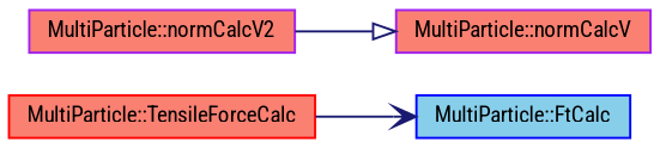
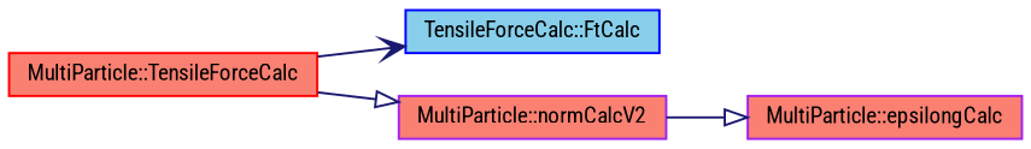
  digraph {
    fontname="Roboto Condensed"
    rankdir=LR
    node [color=purple fillcolor=salmon fontname="Roboto Condensed" fontsize=10 shape=record style=filled]
    edge [arrowhead=onormal color=midnightblue fontname="Roboto Condensed" fontsize=10 labelfontname=Helvetica labelfontsize=10 style=solid]
    n1 [color=red fontcolor=black height=0.2 label="MultiParticle::TensileForceCalc" width=0.4]
-   n2 [color=blue fillcolor=skyblue height=0.2 label="MultiParticle::FtCalc" width=0.4]
+   n2 [color=blue fillcolor=skyblue height=0.2 label="TensileForceCalc::FtCalc" width=0.4]
    n3 [height=0.2 label="MultiParticle::normCalcV2" width=0.4]
-   n4 [height=0.2 label="MultiParticle::normCalcV" width=0.4]
+   n4 [height=0.2 label="MultiParticle::epsilongCalc" width=0.4]
    n1 -> n2 [arrowhead=vee]
+   n1 -> n3
    n3 -> n4
  }
